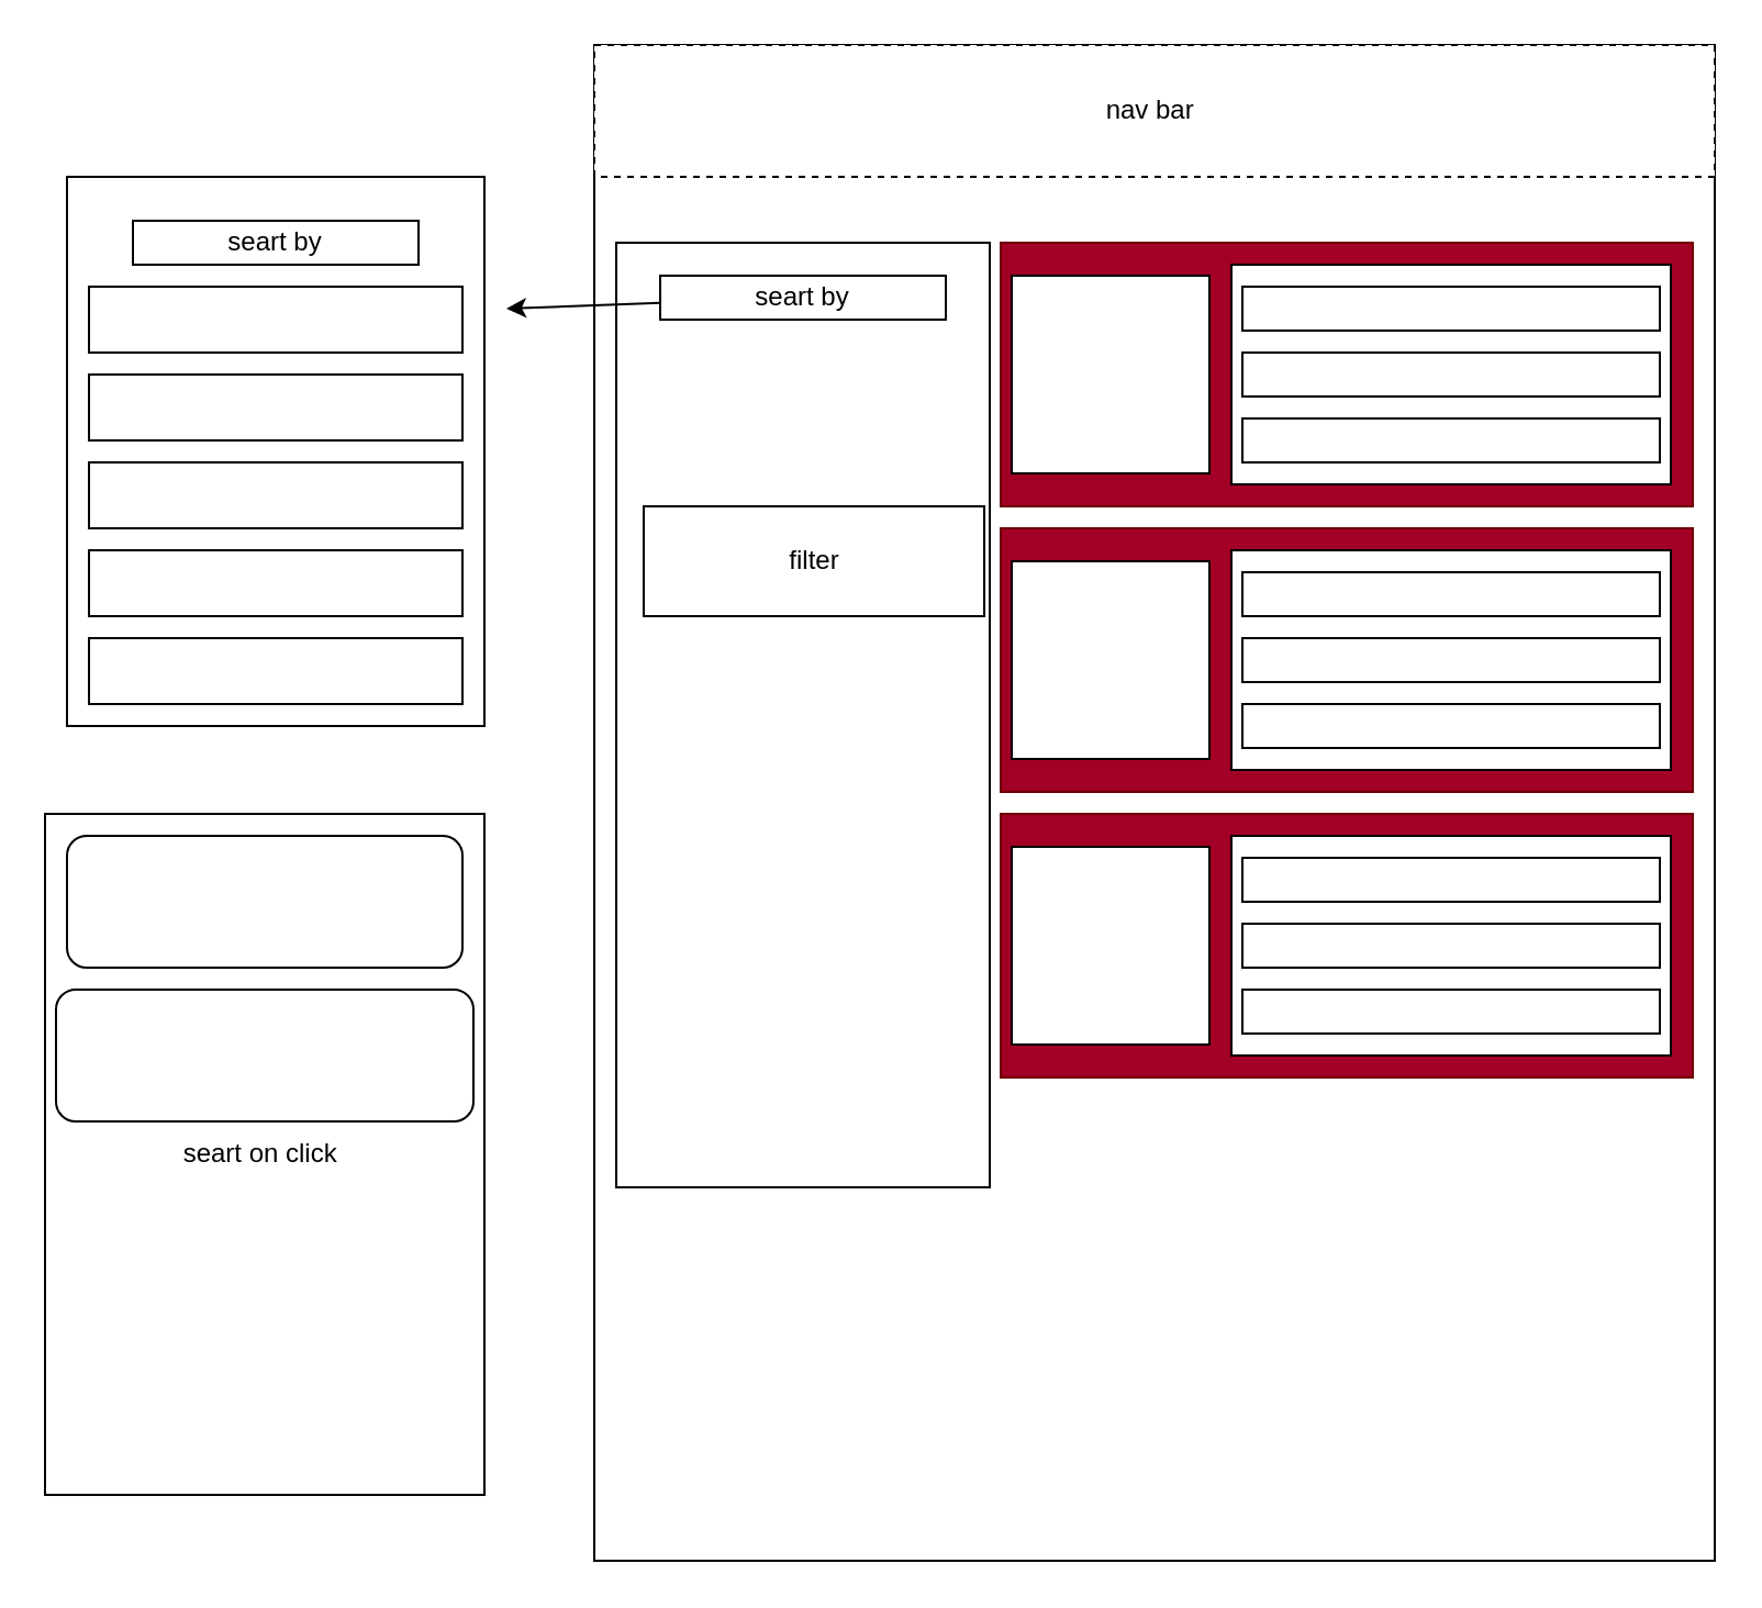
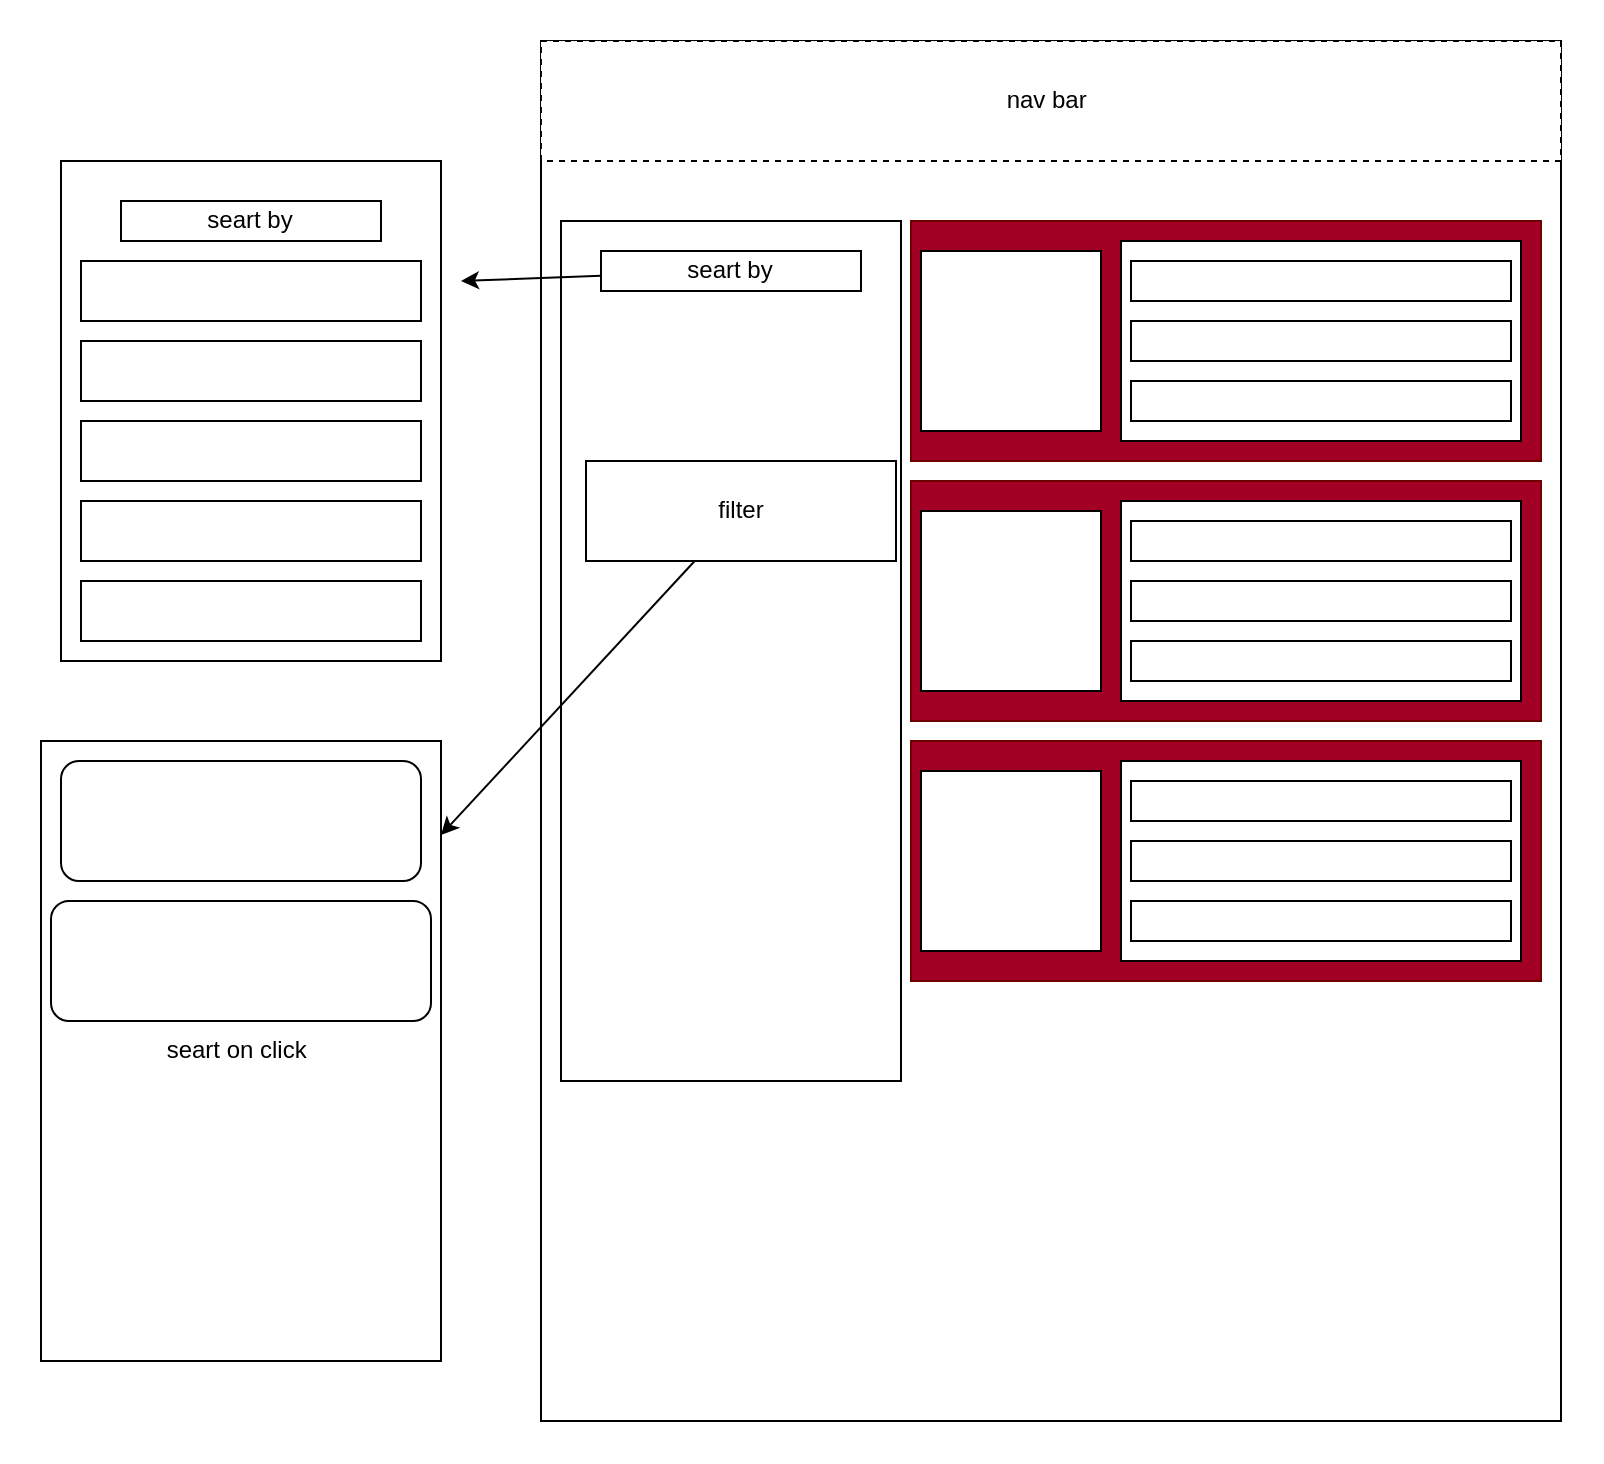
  <mxCell id="0" />
  <mxCell id="1" parent="0" />
  <mxCell id="2" value="" style="rounded=0;whiteSpace=wrap;html=1;" parent="1" vertex="1"><mxGeometry x="270" y="20" width="510" height="690" as="geometry" /></mxCell>
  <mxCell id="3" value="nav bar&amp;nbsp;" style="rounded=0;whiteSpace=wrap;html=1;dashed=1;" parent="1" vertex="1"><mxGeometry x="270" y="20" width="510" height="60" as="geometry" /></mxCell>
  <mxCell id="4" value="" style="rounded=0;whiteSpace=wrap;html=1;" parent="1" vertex="1"><mxGeometry x="280" y="110" width="170" height="430" as="geometry" /></mxCell>
  <mxCell id="5" style="edgeStyle=none;html=1;" parent="1" source="6" edge="1"><mxGeometry relative="1" as="geometry"><mxPoint x="230" y="140" as="targetPoint" /></mxGeometry></mxCell>
  <mxCell id="6" value="seart by" style="rounded=0;whiteSpace=wrap;html=1;" parent="1" vertex="1"><mxGeometry x="300" y="125" width="130" height="20" as="geometry" /></mxCell>
+ <mxCell id="7" style="edgeStyle=none;html=1;" parent="1" source="8" target="34" edge="1"><mxGeometry relative="1" as="geometry"><mxPoint x="150" y="410" as="targetPoint" /></mxGeometry></mxCell>
  <mxCell id="8" value="filter" style="rounded=0;whiteSpace=wrap;html=1;" parent="1" vertex="1"><mxGeometry x="292.5" y="230" width="155" height="50" as="geometry" /></mxCell>
  <mxCell id="9" value="" style="rounded=0;whiteSpace=wrap;html=1;fillColor=#a20025;fontColor=#ffffff;strokeColor=#6F0000;" parent="1" vertex="1"><mxGeometry x="455" y="110" width="315" height="120" as="geometry" /></mxCell>
  <mxCell id="10" value="" style="whiteSpace=wrap;html=1;aspect=fixed;" parent="1" vertex="1"><mxGeometry x="460" y="125" width="90" height="90" as="geometry" /></mxCell>
  <mxCell id="11" value="" style="rounded=0;whiteSpace=wrap;html=1;" parent="1" vertex="1"><mxGeometry x="560" y="120" width="200" height="100" as="geometry" /></mxCell>
  <mxCell id="12" value="" style="rounded=0;whiteSpace=wrap;html=1;" parent="1" vertex="1"><mxGeometry x="565" y="130" width="190" height="20" as="geometry" /></mxCell>
  <mxCell id="13" value="" style="rounded=0;whiteSpace=wrap;html=1;" parent="1" vertex="1"><mxGeometry x="565" y="160" width="190" height="20" as="geometry" /></mxCell>
  <mxCell id="14" value="" style="rounded=0;whiteSpace=wrap;html=1;" parent="1" vertex="1"><mxGeometry x="565" y="190" width="190" height="20" as="geometry" /></mxCell>
  <mxCell id="15" value="" style="rounded=0;whiteSpace=wrap;html=1;fillColor=#a20025;fontColor=#ffffff;strokeColor=#6F0000;" parent="1" vertex="1"><mxGeometry x="455" y="240" width="315" height="120" as="geometry" /></mxCell>
  <mxCell id="16" value="" style="whiteSpace=wrap;html=1;aspect=fixed;" parent="1" vertex="1"><mxGeometry x="460" y="255" width="90" height="90" as="geometry" /></mxCell>
  <mxCell id="17" value="" style="rounded=0;whiteSpace=wrap;html=1;" parent="1" vertex="1"><mxGeometry x="560" y="250" width="200" height="100" as="geometry" /></mxCell>
  <mxCell id="18" value="" style="rounded=0;whiteSpace=wrap;html=1;" parent="1" vertex="1"><mxGeometry x="565" y="260" width="190" height="20" as="geometry" /></mxCell>
  <mxCell id="19" value="" style="rounded=0;whiteSpace=wrap;html=1;" parent="1" vertex="1"><mxGeometry x="565" y="290" width="190" height="20" as="geometry" /></mxCell>
  <mxCell id="20" value="" style="rounded=0;whiteSpace=wrap;html=1;" parent="1" vertex="1"><mxGeometry x="565" y="320" width="190" height="20" as="geometry" /></mxCell>
  <mxCell id="21" value="" style="rounded=0;whiteSpace=wrap;html=1;fillColor=#a20025;fontColor=#ffffff;strokeColor=#6F0000;" parent="1" vertex="1"><mxGeometry x="455" y="370" width="315" height="120" as="geometry" /></mxCell>
  <mxCell id="22" value="" style="whiteSpace=wrap;html=1;aspect=fixed;" parent="1" vertex="1"><mxGeometry x="460" y="385" width="90" height="90" as="geometry" /></mxCell>
  <mxCell id="23" value="" style="rounded=0;whiteSpace=wrap;html=1;" parent="1" vertex="1"><mxGeometry x="560" y="380" width="200" height="100" as="geometry" /></mxCell>
  <mxCell id="24" value="" style="rounded=0;whiteSpace=wrap;html=1;" parent="1" vertex="1"><mxGeometry x="565" y="390" width="190" height="20" as="geometry" /></mxCell>
  <mxCell id="25" value="" style="rounded=0;whiteSpace=wrap;html=1;" parent="1" vertex="1"><mxGeometry x="565" y="420" width="190" height="20" as="geometry" /></mxCell>
  <mxCell id="26" value="" style="rounded=0;whiteSpace=wrap;html=1;" parent="1" vertex="1"><mxGeometry x="565" y="450" width="190" height="20" as="geometry" /></mxCell>
  <mxCell id="27" value="" style="rounded=0;whiteSpace=wrap;html=1;" parent="1" vertex="1"><mxGeometry x="30" y="80" width="190" height="250" as="geometry" /></mxCell>
  <mxCell id="28" value="" style="rounded=0;whiteSpace=wrap;html=1;" parent="1" vertex="1"><mxGeometry x="40" y="130" width="170" height="30" as="geometry" /></mxCell>
  <mxCell id="29" value="" style="rounded=0;whiteSpace=wrap;html=1;" parent="1" vertex="1"><mxGeometry x="40" y="170" width="170" height="30" as="geometry" /></mxCell>
  <mxCell id="30" value="" style="rounded=0;whiteSpace=wrap;html=1;" parent="1" vertex="1"><mxGeometry x="40" y="210" width="170" height="30" as="geometry" /></mxCell>
  <mxCell id="31" value="" style="rounded=0;whiteSpace=wrap;html=1;" parent="1" vertex="1"><mxGeometry x="40" y="250" width="170" height="30" as="geometry" /></mxCell>
  <mxCell id="32" value="" style="rounded=0;whiteSpace=wrap;html=1;" parent="1" vertex="1"><mxGeometry x="40" y="290" width="170" height="30" as="geometry" /></mxCell>
  <mxCell id="33" value="seart by" style="rounded=0;whiteSpace=wrap;html=1;" parent="1" vertex="1"><mxGeometry x="60" y="100" width="130" height="20" as="geometry" /></mxCell>
  <mxCell id="34" value="seart on click&amp;nbsp;" style="rounded=0;whiteSpace=wrap;html=1;" parent="1" vertex="1"><mxGeometry x="20" y="370" width="200" height="310" as="geometry" /></mxCell>
  <mxCell id="35" value="" style="rounded=1;whiteSpace=wrap;html=1;" vertex="1" parent="1"><mxGeometry x="30" y="380" width="180" height="60" as="geometry" /></mxCell>
  <mxCell id="36" value="" style="rounded=1;whiteSpace=wrap;html=1;" vertex="1" parent="1"><mxGeometry x="25" y="450" width="190" height="60" as="geometry" /></mxCell>
